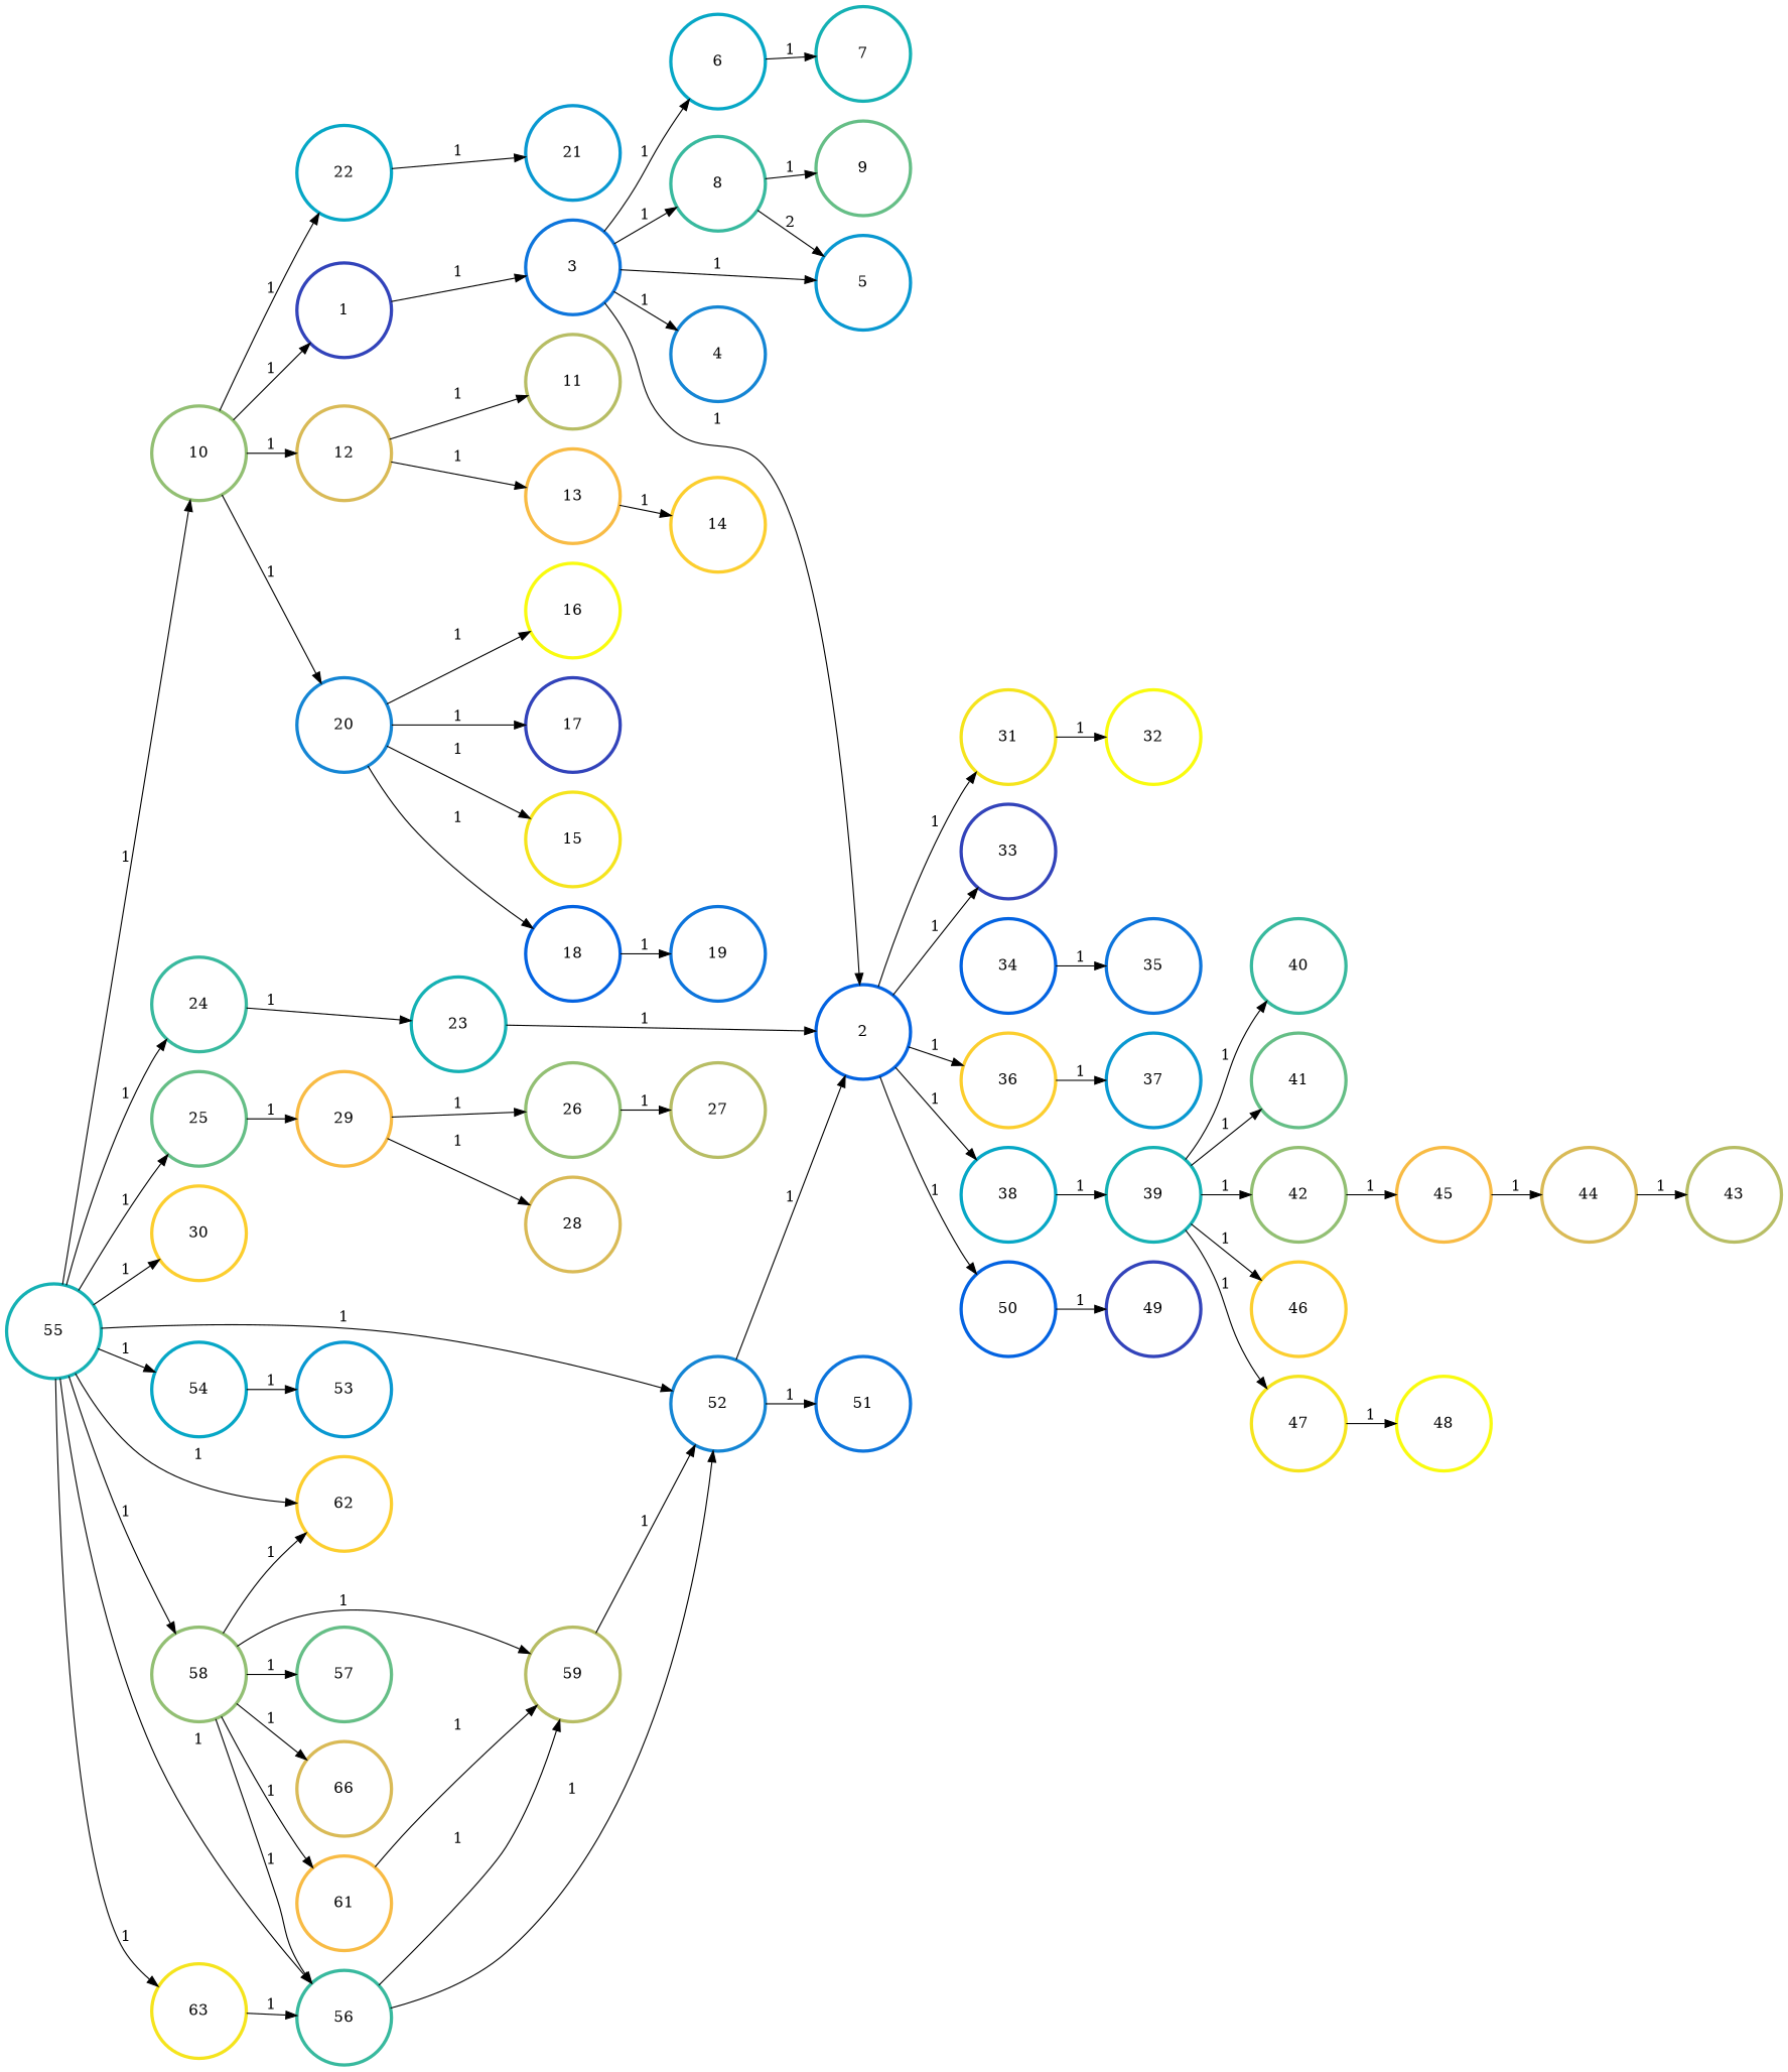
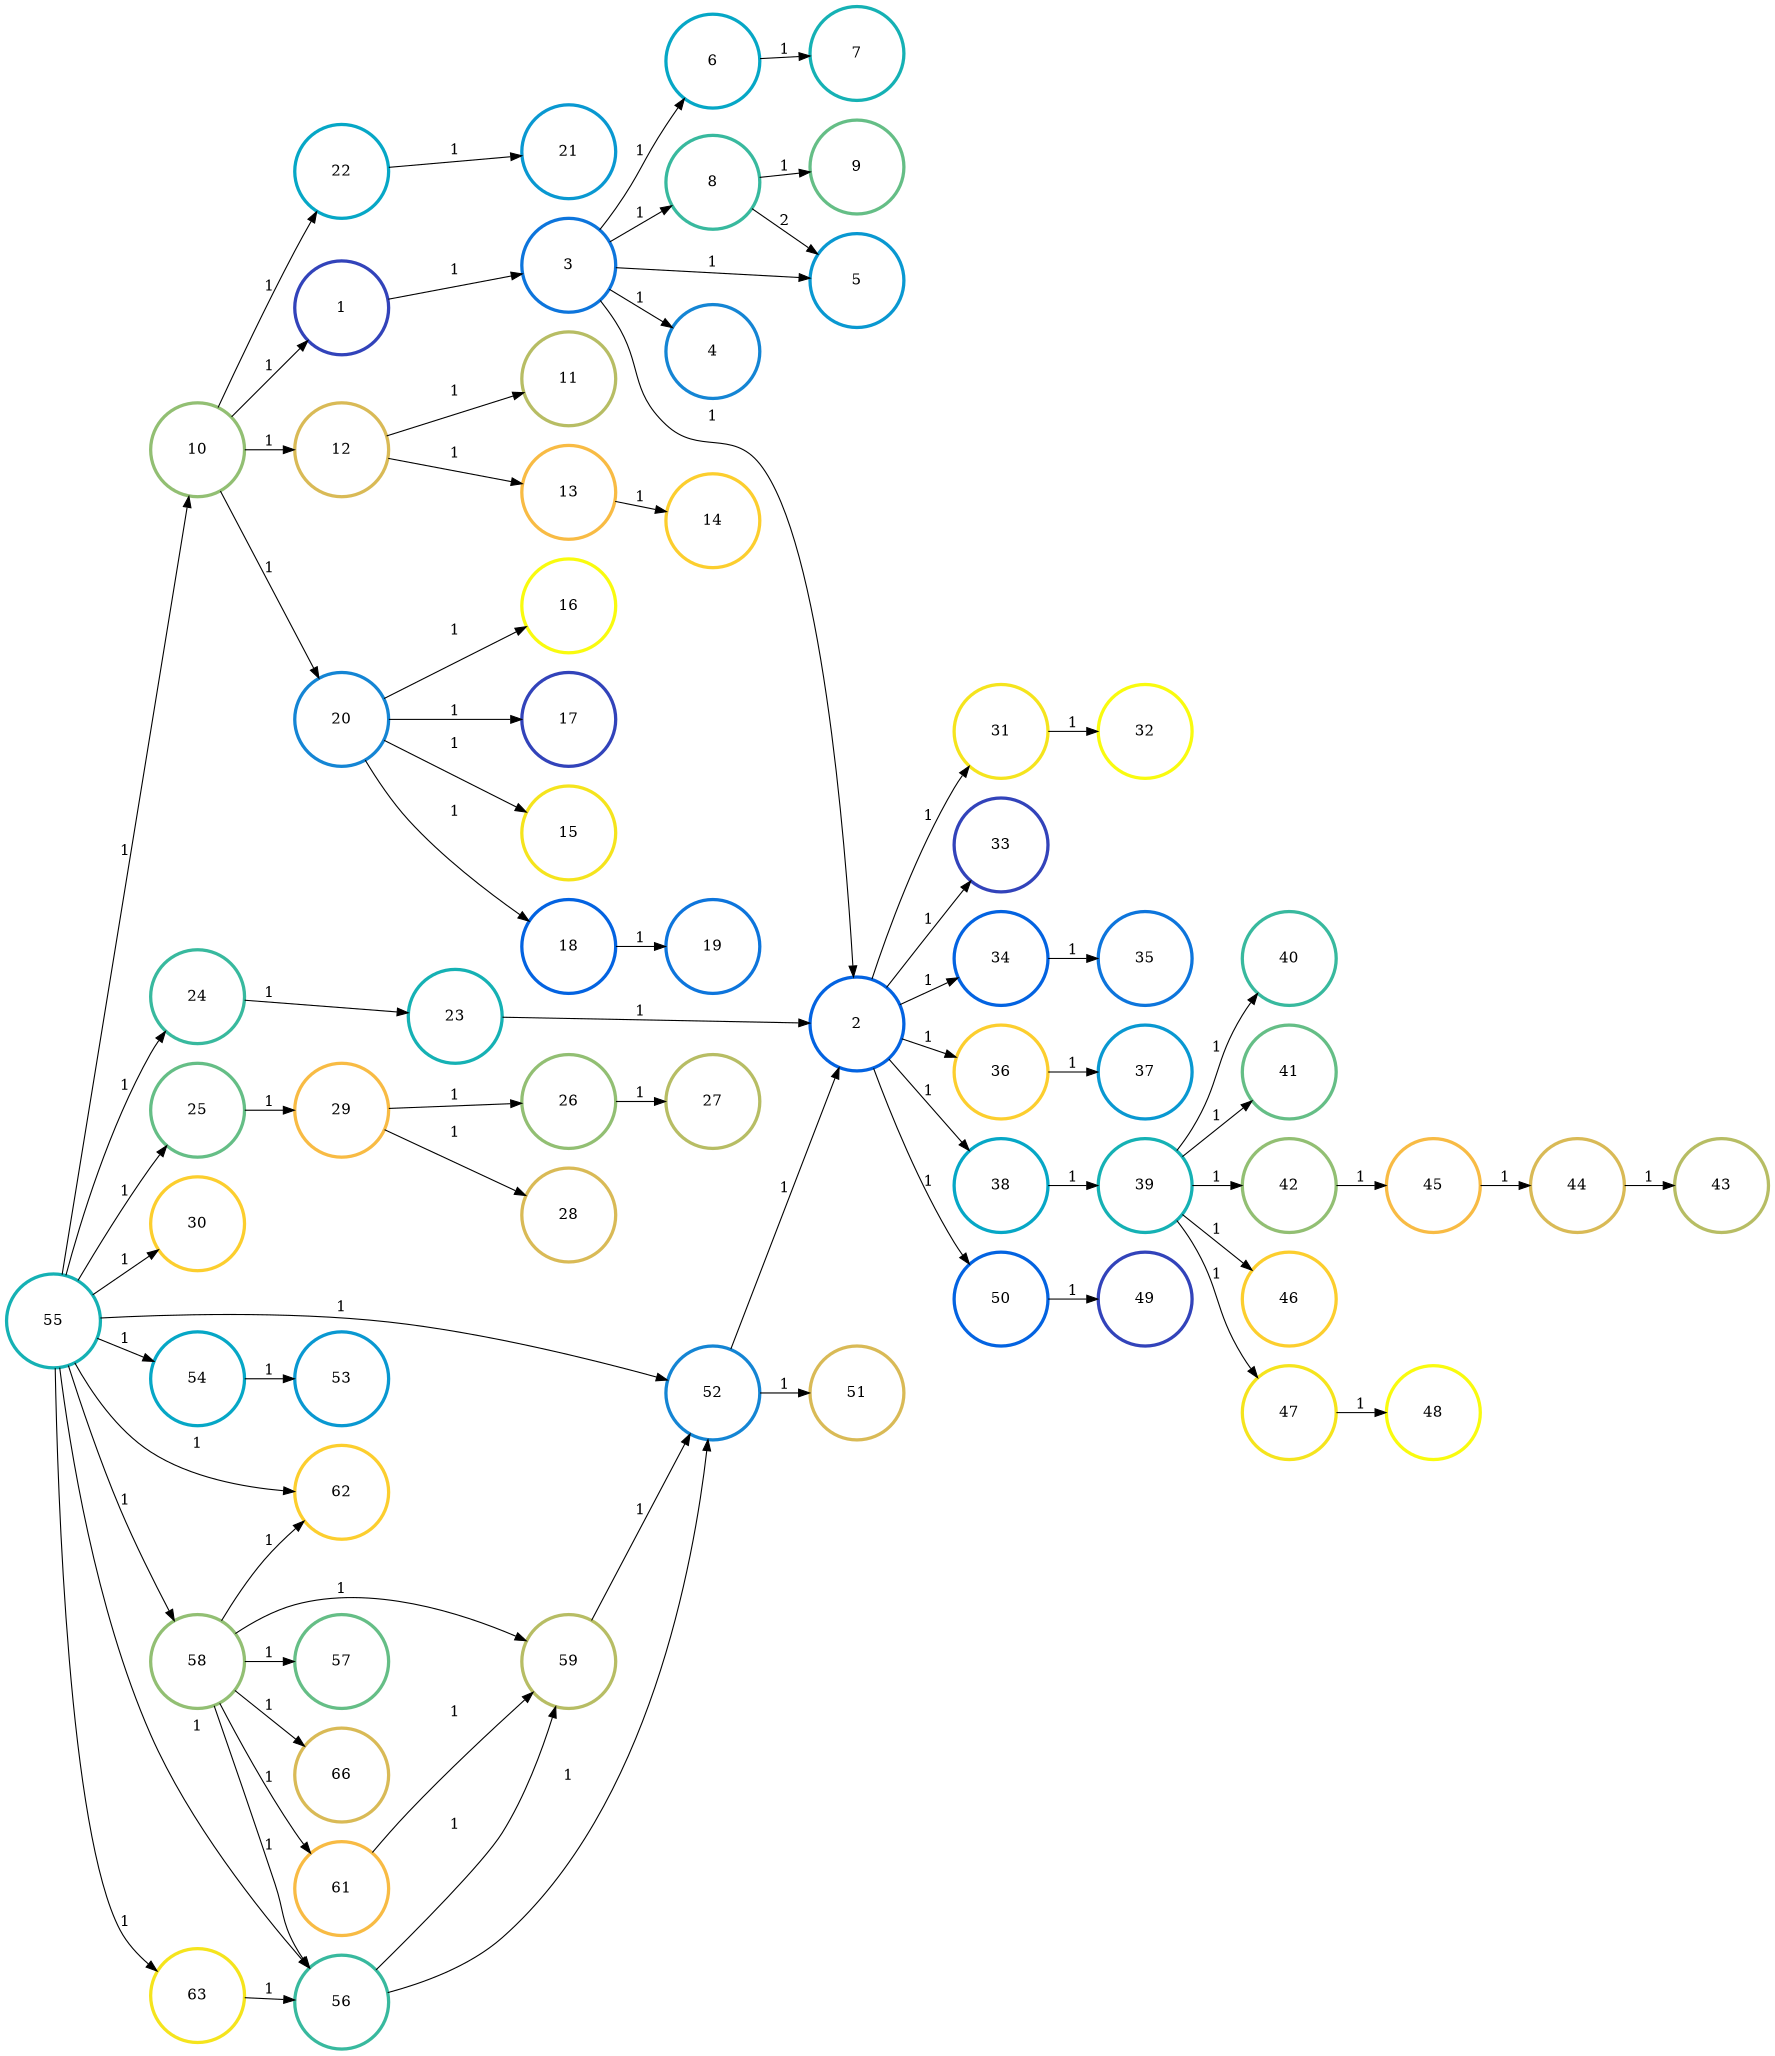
  digraph {
    rankdir=LR
    node [color="#FCCE2E" penwidth=3]
    edge [color=black penwidth=1]
    n1 [color="#3243BA" height=1.2 label=1 width=1.2]
    n2 [color="#0D75DC" height=1.2 label=3 width=1.2]
    n3 [color="#0363E1" height=1.2 label=2 width=1.2]
    n4 [color="#1485D4" height=1.2 label=4 width=1.2]
    n5 [color="#0998D1" height=1.2 label=5 width=1.2]
    n6 [color="#06A7C6" height=1.2 label=6 width=1.2]
    n7 [color="#38B99E" height=1.2 label=8 width=1.2]
    n8 [color="#F5E41D" height=1.2 label=31 width=1.2]
    n9 [color="#3243BA" height=1.2 label=33 width=1.2]
    n10 [color="#0363E1" height=1.2 label=34 width=1.2]
    n11 [height=1.2 label=36 width=1.2]
    n12 [color="#06A7C6" height=1.2 label=38 width=1.2]
    n13 [color="#0363E1" height=1.2 label=50 width=1.2]
    n14 [color="#F9FB0E" height=1.2 label=32 width=1.2]
    n15 [color="#0D75DC" height=1.2 label=35 width=1.2]
    n16 [color="#0998D1" height=1.2 label=37 width=1.2]
    n17 [color="#15B1B4" height=1.2 label=39 width=1.2]
    n18 [color="#3243BA" height=1.2 label=49 width=1.2]
    n19 [color="#15B1B4" height=1.2 label=7 width=1.2]
    n20 [color="#65BE86" height=1.2 label=9 width=1.2]
    n21 [color="#92BF73" height=1.2 label=10 width=1.2]
    n22 [color="#D9BA56" height=1.2 label=12 width=1.2]
    n23 [color="#1485D4" height=1.2 label=20 width=1.2]
    n24 [color="#06A7C6" height=1.2 label=22 width=1.2]
    n25 [color="#B7BD64" height=1.2 label=11 width=1.2]
    n26 [color="#F8BB44" height=1.2 label=13 width=1.2]
    n27 [color="#F5E41D" height=1.2 label=15 width=1.2]
    n28 [color="#F9FB0E" height=1.2 label=16 width=1.2]
    n29 [color="#3243BA" height=1.2 label=17 width=1.2]
    n30 [color="#0363E1" height=1.2 label=18 width=1.2]
    n31 [color="#0998D1" height=1.2 label=21 width=1.2]
    n32 [height=1.2 label=14 width=1.2]
    n33 [color="#0D75DC" height=1.2 label=19 width=1.2]
    n34 [color="#15B1B4" height=1.2 label=23 width=1.2]
    n35 [color="#38B99E" height=1.2 label=24 width=1.2]
    n36 [color="#65BE86" height=1.2 label=25 width=1.2]
    n37 [color="#F8BB44" height=1.2 label=29 width=1.2]
    n38 [color="#92BF73" height=1.2 label=26 width=1.2]
    n39 [color="#D9BA56" height=1.2 label=28 width=1.2]
    n40 [color="#B7BD64" height=1.2 label=27 width=1.2]
    n41 [height=1.2 label=30 width=1.2]
    n42 [color="#38B99E" height=1.2 label=40 width=1.2]
    n43 [color="#65BE86" height=1.2 label=41 width=1.2]
    n44 [color="#92BF73" height=1.2 label=42 width=1.2]
    n45 [height=1.2 label=46 width=1.2]
    n46 [color="#F5E41D" height=1.2 label=47 width=1.2]
    n47 [color="#F8BB44" height=1.2 label=45 width=1.2]
    n48 [color="#F9FB0E" height=1.2 label=48 width=1.2]
    n49 [color="#D9BA56" height=1.2 label=44 width=1.2]
    n50 [color="#B7BD64" height=1.2 label=43 width=1.2]
-   n51 [color="#0D75DC" height=1.2 label=51 width=1.2]
+   n51 [color="#D9BA56" height=1.2 label=51 width=1.2]
    n52 [color="#1485D4" height=1.2 label=52 width=1.2]
    n53 [color="#0998D1" height=1.2 label=53 width=1.2]
    n54 [color="#06A7C6" height=1.2 label=54 width=1.2]
    n55 [color="#15B1B4" height=1.2 label=55 width=1.2]
    n56 [color="#38B99E" height=1.2 label=56 width=1.2]
    n57 [color="#92BF73" height=1.2 label=58 width=1.2]
    n58 [height=1.2 label=62 width=1.2]
    n59 [color="#F5E41D" height=1.2 label=63 width=1.2]
    n60 [color="#B7BD64" height=1.2 label=59 width=1.2]
    n61 [color="#65BE86" height=1.2 label=57 width=1.2]
    n62 [color="#D9BA56" height=1.2 label=66 width=1.2]
    n63 [color="#F8BB44" height=1.2 label=61 width=1.2]
    n1 -> n2 [label=1]
    n2 -> n3 [label=1]
    n2 -> n4 [label=1]
    n2 -> n5 [label=1]
    n2 -> n6 [label=1]
    n2 -> n7 [label=1]
    n3 -> n8 [label=1]
    n3 -> n9 [label=1]
+   n3 -> n10 [label=1]
    n3 -> n11 [label=1]
    n3 -> n12 [label=1]
    n3 -> n13 [label=1]
    n6 -> n19 [label=1]
    n7 -> n5 [label=2]
    n7 -> n20 [label=1]
    n8 -> n14 [label=1]
    n10 -> n15 [label=1]
    n11 -> n16 [label=1]
    n12 -> n17 [label=1]
    n13 -> n18 [label=1]
    n17 -> n42 [label=1]
    n17 -> n43 [label=1]
    n17 -> n44 [label=1]
    n17 -> n45 [label=1]
    n17 -> n46 [label=1]
    n21 -> n1 [label=1]
    n21 -> n22 [label=1]
    n21 -> n23 [label=1]
    n21 -> n24 [label=1]
    n22 -> n25 [label=1]
    n22 -> n26 [label=1]
    n23 -> n27 [label=1]
    n23 -> n28 [label=1]
    n23 -> n29 [label=1]
    n23 -> n30 [label=1]
    n24 -> n31 [label=1]
    n26 -> n32 [label=1]
    n30 -> n33 [label=1]
    n34 -> n3 [label=1]
    n35 -> n34 [label=1]
    n36 -> n37 [label=1]
    n37 -> n38 [label=1]
    n37 -> n39 [label=1]
    n38 -> n40 [label=1]
    n44 -> n47 [label=1]
    n46 -> n48 [label=1]
    n47 -> n49 [label=1]
    n49 -> n50 [label=1]
    n52 -> n3 [label=1]
    n52 -> n51 [label=1]
    n54 -> n53 [label=1]
    n55 -> n21 [label=1]
    n55 -> n35 [label=1]
    n55 -> n36 [label=1]
    n55 -> n41 [label=1]
    n55 -> n52 [label=1]
    n55 -> n54 [label=1]
    n55 -> n56 [label=1]
    n55 -> n57 [label=1]
    n55 -> n58 [label=1]
    n55 -> n59 [label=1]
    n56 -> n52 [label=1]
    n56 -> n60 [label=1]
    n57 -> n56 [label=1]
    n57 -> n58 [label=1]
    n57 -> n60 [label=1]
    n57 -> n61 [label=1]
    n57 -> n62 [label=1]
    n57 -> n63 [label=1]
    n59 -> n56 [label=1]
    n60 -> n52 [label=1]
    n63 -> n60 [label=1]
  }
